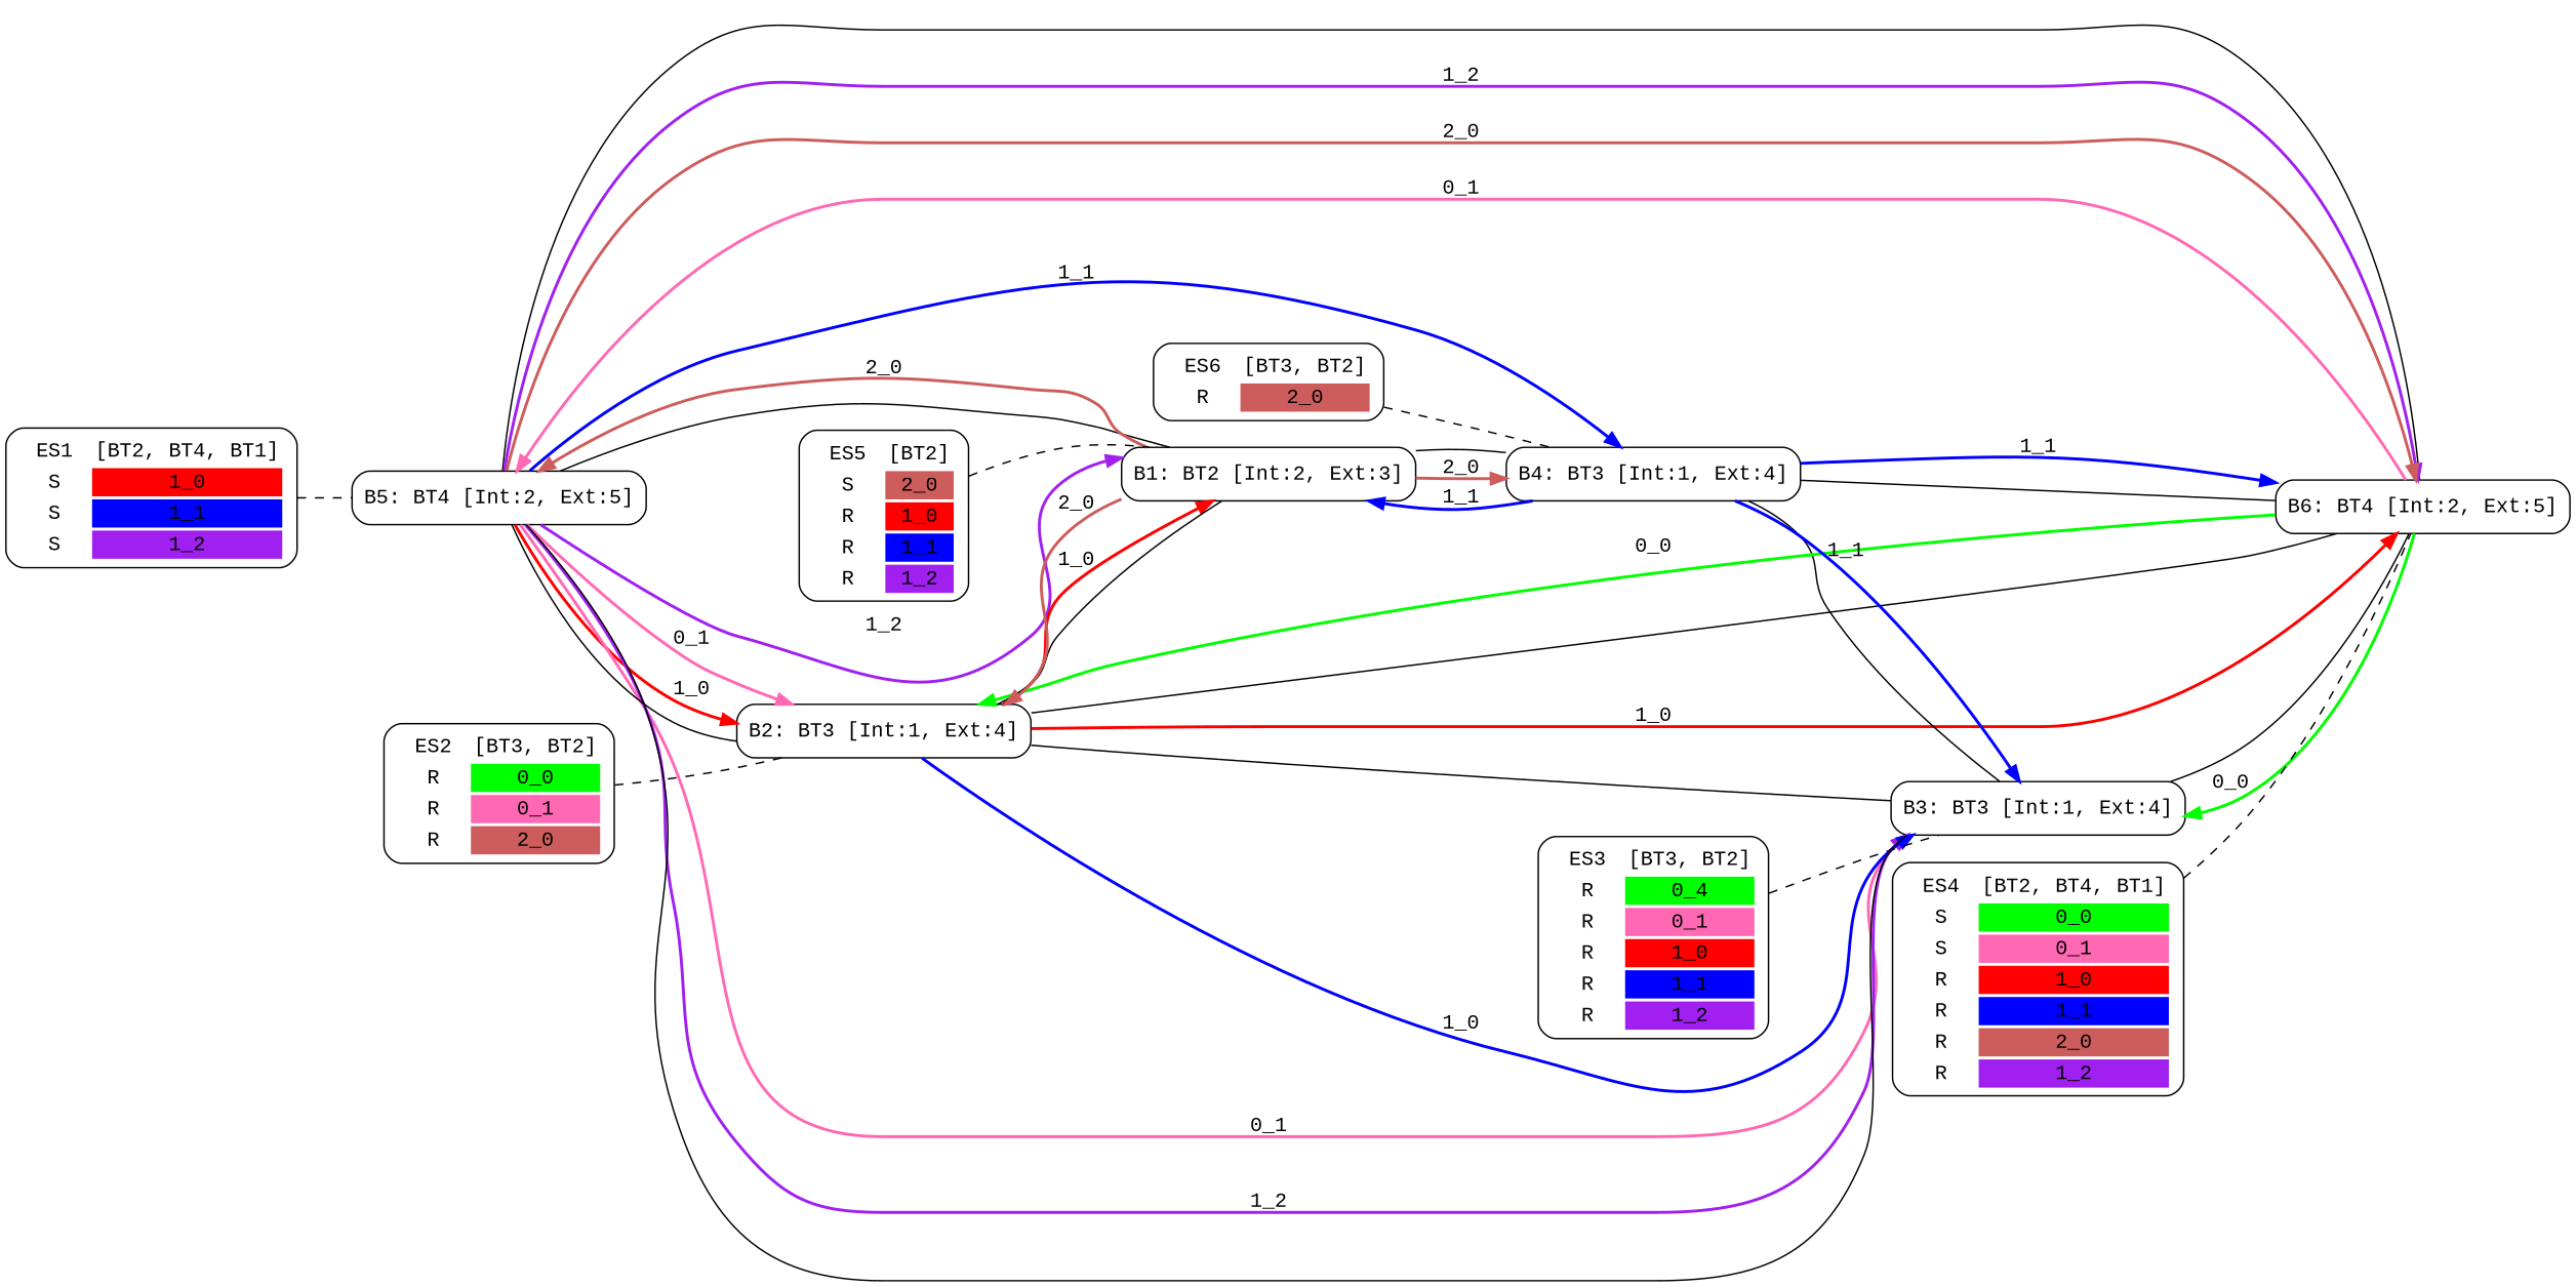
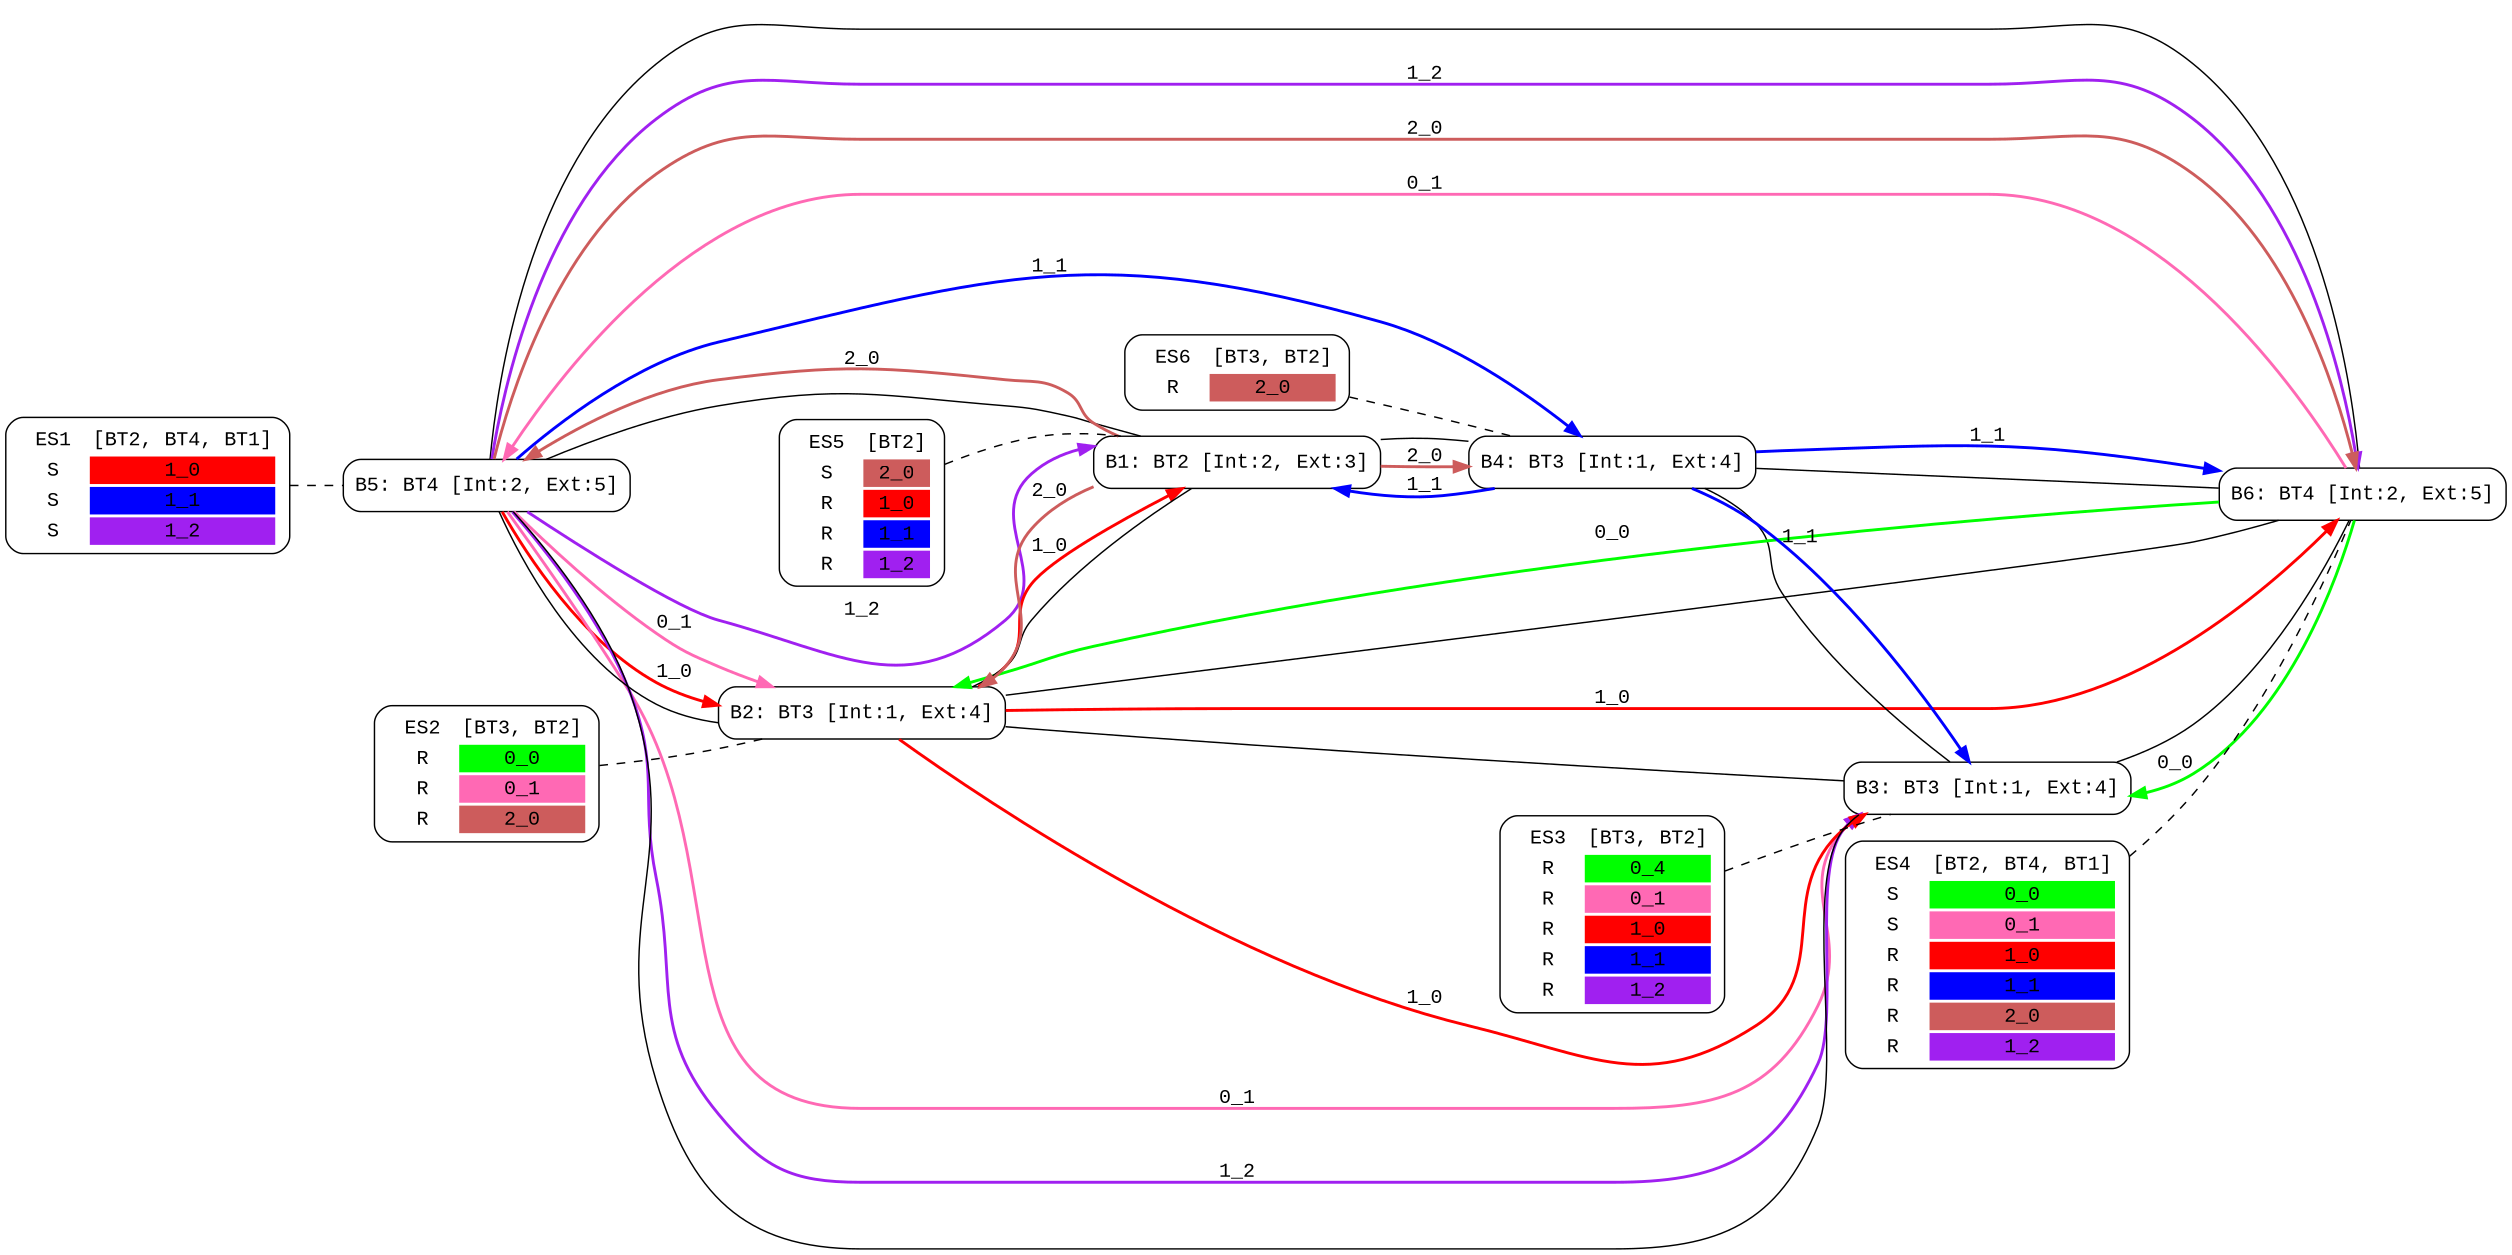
  digraph {
    fontname="Liberation Mono"
    rankdir=LR
    node [fontname="Liberation Mono" shape=box style=rounded]
    edge [fontname="Liberation Mono" style=bold]
    n1 [label=<<TABLE  BORDER="0"><TR> <TD ALIGN="CENTER" BORDER="0"> ES1 </TD> <TD>[BT2, BT4, BT1]</TD> </TR><TR><TD>S</TD><TD BGCOLOR="red">1_0</TD></TR> <TR><TD>S</TD><TD BGCOLOR="blue">1_1</TD></TR> <TR><TD>S</TD><TD BGCOLOR="purple">1_2</TD></TR> </TABLE>>]
    n2 [label="B5: BT4 [Int:2, Ext:5]"]
    n3 [label="B2: BT3 [Int:1, Ext:4]"]
    n4 [label="B3: BT3 [Int:1, Ext:4]"]
    n5 [label="B6: BT4 [Int:2, Ext:5]"]
    n6 [label="B1: BT2 [Int:2, Ext:3]"]
    n7 [label="B4: BT3 [Int:1, Ext:4]"]
    n8 [label=<<TABLE  BORDER="0"><TR> <TD ALIGN="CENTER" BORDER="0"> ES2 </TD> <TD>[BT3, BT2]</TD> </TR><TR><TD>R</TD><TD BGCOLOR="green">0_0</TD></TR> <TR><TD>R</TD><TD BGCOLOR="hotpink">0_1</TD></TR> <TR><TD>R</TD><TD BGCOLOR="indianred">2_0</TD></TR> </TABLE>>]
    n9 [label=<<TABLE  BORDER="0"><TR> <TD ALIGN="CENTER" BORDER="0"> ES3 </TD> <TD>[BT3, BT2]</TD> </TR><TR><TD>R</TD><TD BGCOLOR="green">0_4</TD></TR> <TR><TD>R</TD><TD BGCOLOR="hotpink">0_1</TD></TR> <TR><TD>R</TD><TD BGCOLOR="red">1_0</TD></TR> <TR><TD>R</TD><TD BGCOLOR="blue">1_1</TD></TR> <TR><TD>R</TD><TD BGCOLOR="purple">1_2</TD></TR> </TABLE>>]
    n10 [label=<<TABLE  BORDER="0"><TR> <TD ALIGN="CENTER" BORDER="0"> ES4 </TD> <TD>[BT2, BT4, BT1]</TD> </TR><TR><TD>S</TD><TD BGCOLOR="green">0_0</TD></TR> <TR><TD>S</TD><TD BGCOLOR="hotpink">0_1</TD></TR> <TR><TD>R</TD><TD BGCOLOR="red">1_0</TD></TR> <TR><TD>R</TD><TD BGCOLOR="blue">1_1</TD></TR> <TR><TD>R</TD><TD BGCOLOR="indianred">2_0</TD></TR> <TR><TD>R</TD><TD BGCOLOR="purple">1_2</TD></TR> </TABLE>>]
    n11 [label=<<TABLE  BORDER="0"><TR> <TD ALIGN="CENTER" BORDER="0"> ES5 </TD> <TD>[BT2]</TD> </TR><TR><TD>S</TD><TD BGCOLOR="indianred">2_0</TD></TR> <TR><TD>R</TD><TD BGCOLOR="red">1_0</TD></TR> <TR><TD>R</TD><TD BGCOLOR="blue">1_1</TD></TR> <TR><TD>R</TD><TD BGCOLOR="purple">1_2</TD></TR> </TABLE>>]
    n12 [label=<<TABLE  BORDER="0"><TR> <TD ALIGN="CENTER" BORDER="0"> ES6 </TD> <TD>[BT3, BT2]</TD> </TR><TR><TD>R</TD><TD BGCOLOR="indianred">2_0</TD></TR> </TABLE>>]
    n1 -> n2 [arrowhead=none style=dashed]
    n2 -> n3 [color=hotpink label="0_1"]
    n2 -> n3 [color=red label="1_0"]
    n2 -> n4 [color=hotpink label="0_1"]
    n2 -> n4 [color=purple label="1_2"]
    n2 -> n5 [arrowhead=none style=""]
    n2 -> n5 [color=purple label="1_2"]
    n2 -> n5 [color=indianred label="2_0"]
    n2 -> n6 [color=purple label="1_2"]
    n2 -> n7 [color=blue label="1_1"]
    n3 -> n2 [arrowhead=none style=""]
    n3 -> n4 [arrowhead=none style=""]
-   n3 -> n4 [color=blue label="1_0"]
+   n3 -> n4 [color=red label="1_0"]
    n3 -> n5 [arrowhead=none style=""]
    n3 -> n5 [color=red label="1_0"]
    n3 -> n6 [color=red label="1_0"]
    n4 -> n2 [arrowhead=none style=""]
    n4 -> n5 [arrowhead=none style=""]
    n4 -> n7 [arrowhead=none style=""]
    n5 -> n2 [color=hotpink label="0_1"]
    n5 -> n3 [color=green label="0_0"]
    n5 -> n4 [color=green label="0_0"]
    n6 -> n2 [arrowhead=none style=""]
    n6 -> n2 [color=indianred label="2_0"]
    n6 -> n3 [arrowhead=none style=""]
    n6 -> n3 [color=indianred label="2_0"]
    n6 -> n7 [arrowhead=none style=""]
    n6 -> n7 [color=indianred label="2_0"]
    n7 -> n4 [color=blue label="1_1"]
    n7 -> n5 [arrowhead=none style=""]
    n7 -> n5 [color=blue label="1_1"]
    n7 -> n6 [color=blue label="1_1"]
    n8 -> n3 [arrowhead=none style=dashed]
    n9 -> n4 [arrowhead=none style=dashed]
    n10 -> n5 [arrowhead=none style=dashed]
    n11 -> n6 [arrowhead=none style=dashed]
    n12 -> n7 [arrowhead=none style=dashed]
  }
